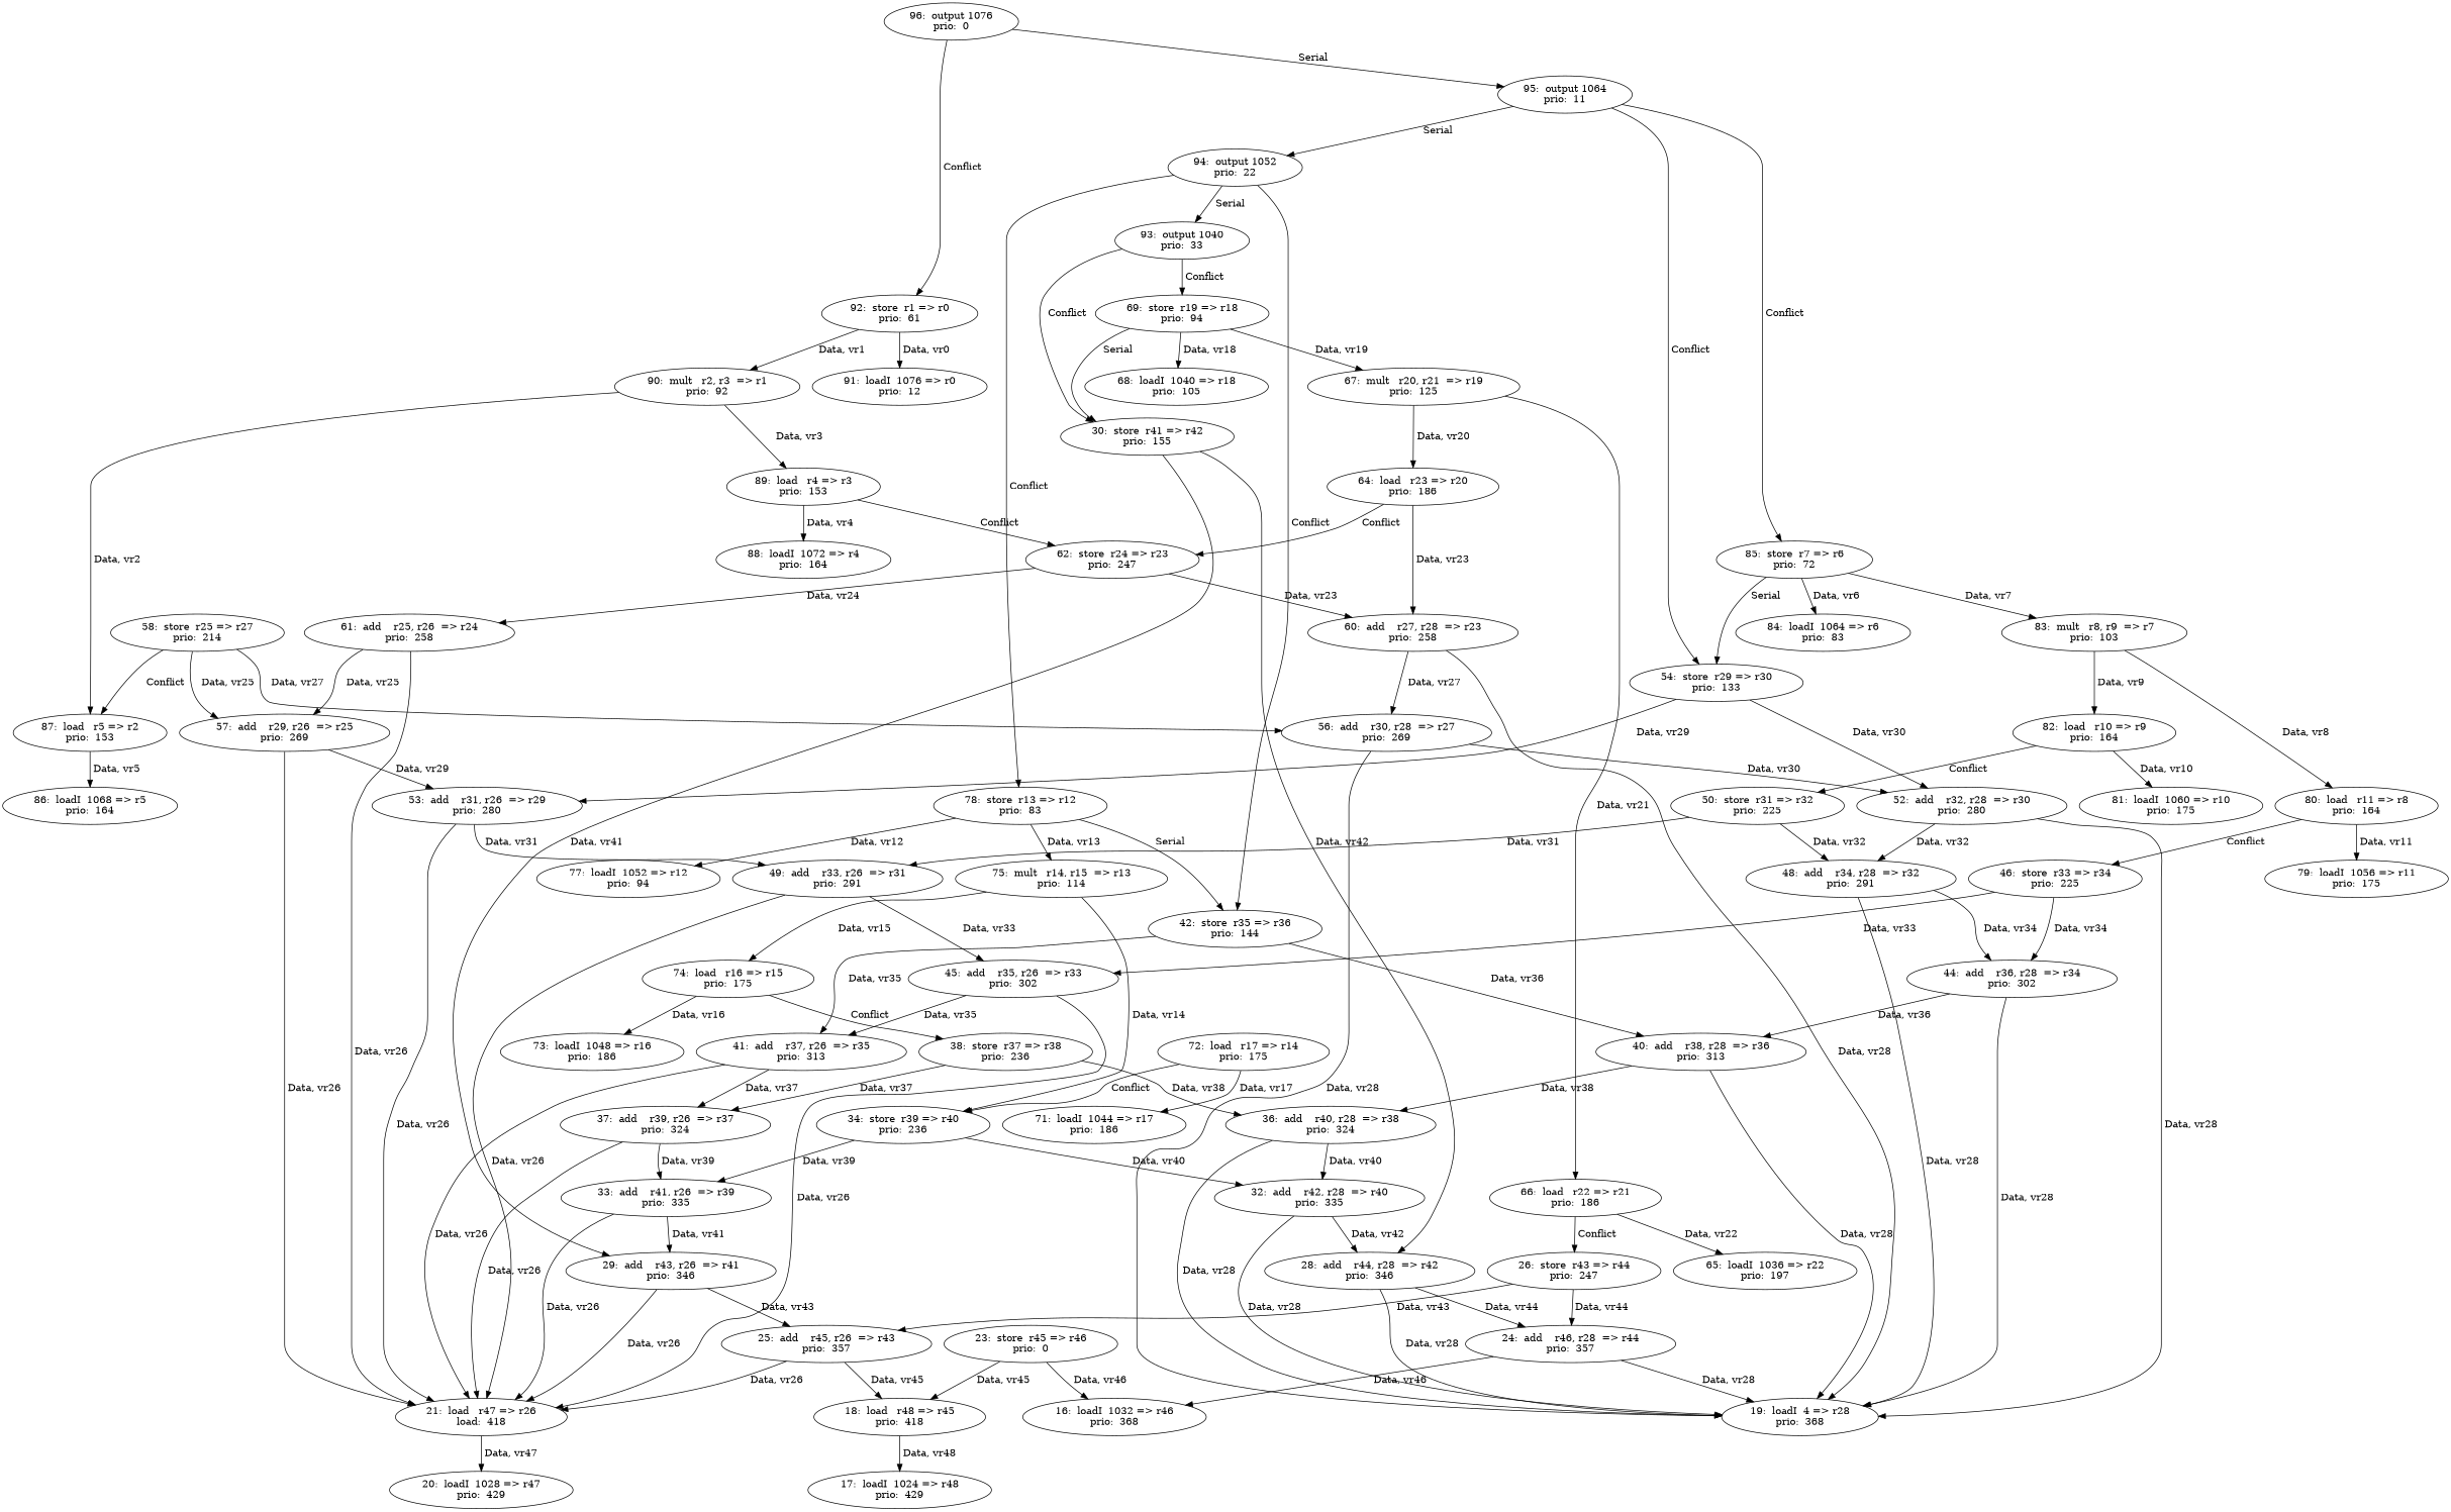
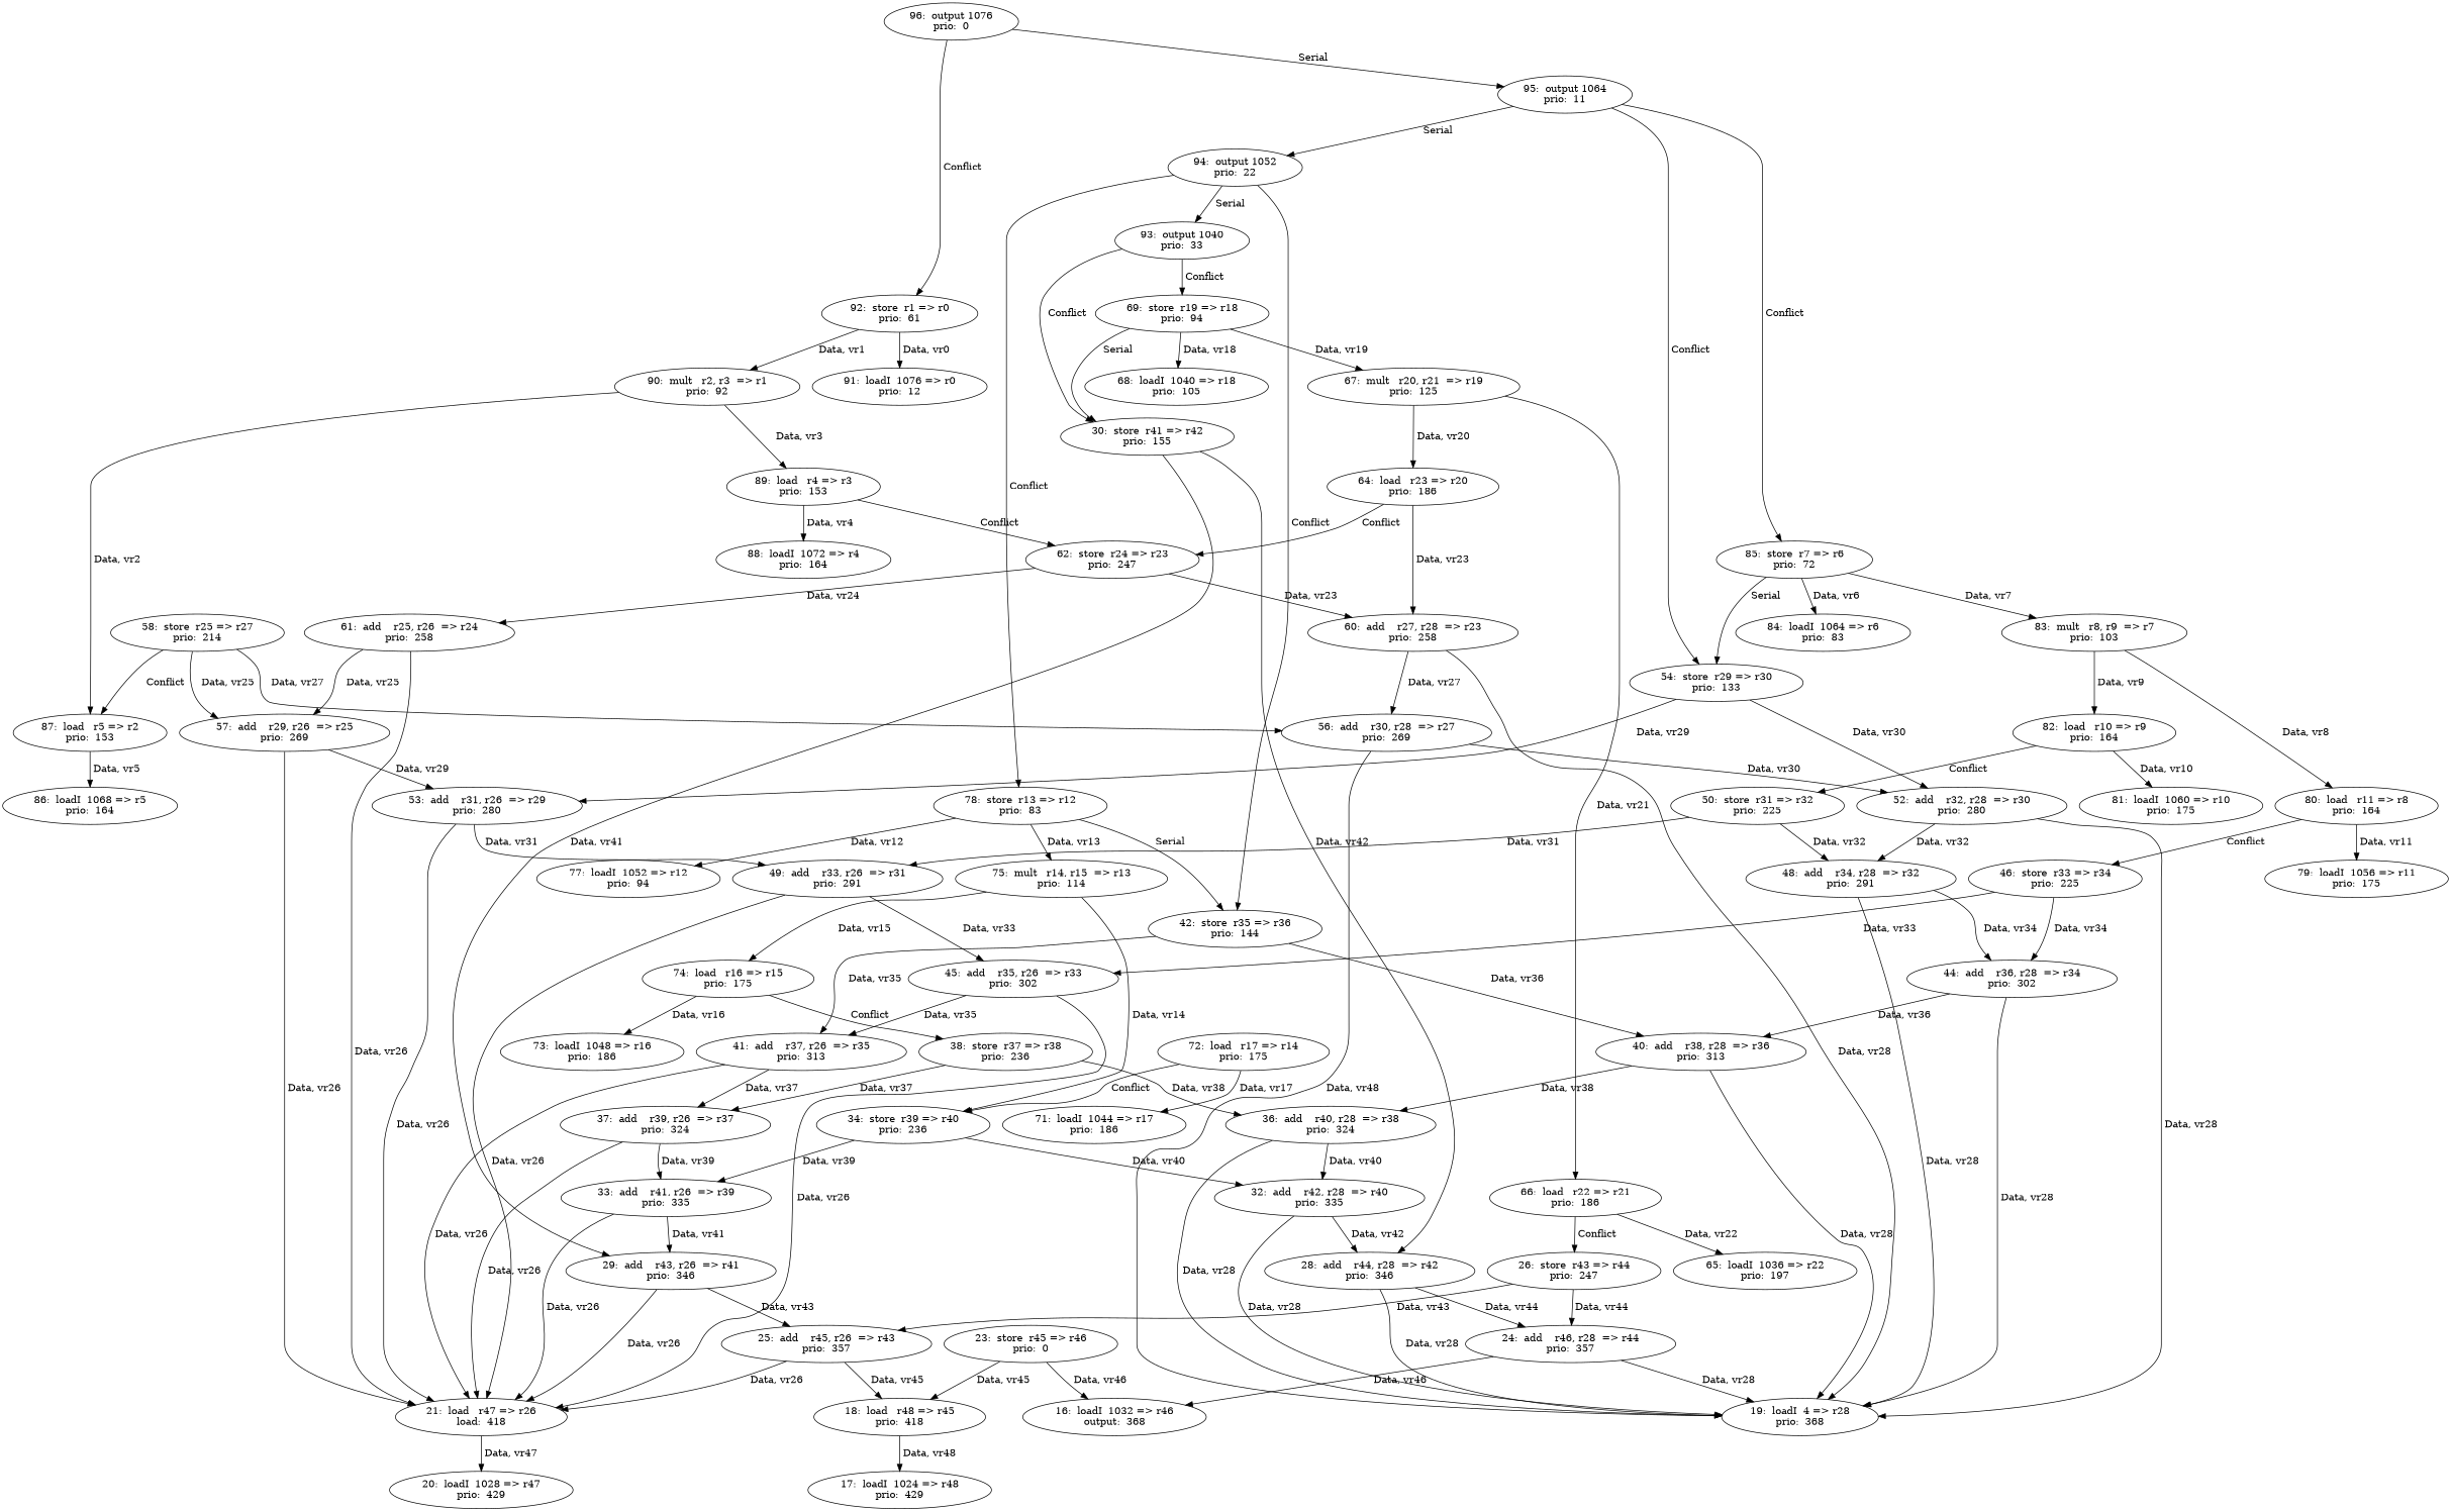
  digraph {
-   n1 [label="16:  loadI  1032 => r46\nprio:  368"]
+   n1 [label="16:  loadI  1032 => r46\noutput:  368"]
    n2 [label="17:  loadI  1024 => r48\nprio:  429"]
    n3 [label="18:  load   r48 => r45\nprio:  418"]
    n4 [label="19:  loadI  4 => r28\nprio:  368"]
    n5 [label="20:  loadI  1028 => r47\nprio:  429"]
    n6 [label="21:  load   r47 => r26\nload:  418"]
    n7 [label="23:  store  r45 => r46\nprio:  0"]
    n8 [label="24:  add    r46, r28  => r44\nprio:  357"]
    n9 [label="25:  add    r45, r26  => r43\nprio:  357"]
    n10 [label="26:  store  r43 => r44\nprio:  247"]
    n11 [label="28:  add    r44, r28  => r42\nprio:  346"]
    n12 [label="29:  add    r43, r26  => r41\nprio:  346"]
    n13 [label="30:  store  r41 => r42\nprio:  155"]
    n14 [label="32:  add    r42, r28  => r40\nprio:  335"]
    n15 [label="33:  add    r41, r26  => r39\nprio:  335"]
    n16 [label="34:  store  r39 => r40\nprio:  236"]
    n17 [label="36:  add    r40, r28  => r38\nprio:  324"]
    n18 [label="37:  add    r39, r26  => r37\nprio:  324"]
    n19 [label="38:  store  r37 => r38\nprio:  236"]
    n20 [label="40:  add    r38, r28  => r36\nprio:  313"]
    n21 [label="41:  add    r37, r26  => r35\nprio:  313"]
    n22 [label="42:  store  r35 => r36\nprio:  144"]
    n23 [label="44:  add    r36, r28  => r34\nprio:  302"]
    n24 [label="45:  add    r35, r26  => r33\nprio:  302"]
    n25 [label="46:  store  r33 => r34\nprio:  225"]
    n26 [label="48:  add    r34, r28  => r32\nprio:  291"]
    n27 [label="49:  add    r33, r26  => r31\nprio:  291"]
    n28 [label="50:  store  r31 => r32\nprio:  225"]
    n29 [label="52:  add    r32, r28  => r30\nprio:  280"]
    n30 [label="53:  add    r31, r26  => r29\nprio:  280"]
    n31 [label="54:  store  r29 => r30\nprio:  133"]
    n32 [label="56:  add    r30, r28  => r27\nprio:  269"]
    n33 [label="57:  add    r29, r26  => r25\nprio:  269"]
    n34 [label="58:  store  r25 => r27\nprio:  214"]
    n35 [label="87:  load   r5 => r2\nprio:  153"]
    n36 [label="60:  add    r27, r28  => r23\nprio:  258"]
    n37 [label="61:  add    r25, r26  => r24\nprio:  258"]
    n38 [label="62:  store  r24 => r23\nprio:  247"]
    n39 [label="64:  load   r23 => r20\nprio:  186"]
    n40 [label="65:  loadI  1036 => r22\nprio:  197"]
    n41 [label="66:  load   r22 => r21\nprio:  186"]
    n42 [label="67:  mult   r20, r21  => r19\nprio:  125"]
    n43 [label="68:  loadI  1040 => r18\nprio:  105"]
    n44 [label="69:  store  r19 => r18\nprio:  94"]
    n45 [label="71:  loadI  1044 => r17\nprio:  186"]
    n46 [label="72:  load   r17 => r14\nprio:  175"]
    n47 [label="73:  loadI  1048 => r16\nprio:  186"]
    n48 [label="74:  load   r16 => r15\nprio:  175"]
    n49 [label="75:  mult   r14, r15  => r13\nprio:  114"]
    n50 [label="77:  loadI  1052 => r12\nprio:  94"]
    n51 [label="78:  store  r13 => r12\nprio:  83"]
    n52 [label="79:  loadI  1056 => r11\nprio:  175"]
    n53 [label="80:  load   r11 => r8\nprio:  164"]
    n54 [label="81:  loadI  1060 => r10\nprio:  175"]
    n55 [label="82:  load   r10 => r9\nprio:  164"]
    n56 [label="83:  mult   r8, r9  => r7\nprio:  103"]
    n57 [label="84:  loadI  1064 => r6\nprio:  83"]
    n58 [label="85:  store  r7 => r6\nprio:  72"]
    n59 [label="86:  loadI  1068 => r5\nprio:  164"]
    n60 [label="88:  loadI  1072 => r4\nprio:  164"]
    n61 [label="89:  load   r4 => r3\nprio:  153"]
    n62 [label="90:  mult   r2, r3  => r1\nprio:  92"]
    n63 [label="91:  loadI  1076 => r0\nprio:  12"]
    n64 [label="92:  store  r1 => r0\nprio:  61"]
    n65 [label="93:  output 1040\nprio:  33"]
    n66 [label="94:  output 1052\nprio:  22"]
    n67 [label="95:  output 1064\nprio:  11"]
    n68 [label="96:  output 1076\nprio:  0"]
    n3 -> n2 [label=" Data, vr48"]
    n6 -> n5 [label=" Data, vr47"]
    n7 -> n1 [label=" Data, vr46"]
    n7 -> n3 [label=" Data, vr45"]
    n8 -> n1 [label=" Data, vr46"]
    n8 -> n4 [label=" Data, vr28"]
    n9 -> n3 [label=" Data, vr45"]
    n9 -> n6 [label=" Data, vr26"]
    n10 -> n8 [label=" Data, vr44"]
    n10 -> n9 [label=" Data, vr43"]
    n11 -> n4 [label=" Data, vr28"]
    n11 -> n8 [label=" Data, vr44"]
    n12 -> n6 [label=" Data, vr26"]
    n12 -> n9 [label=" Data, vr43"]
    n13 -> n11 [label=" Data, vr42"]
    n13 -> n12 [label=" Data, vr41"]
    n14 -> n4 [label=" Data, vr28"]
    n14 -> n11 [label=" Data, vr42"]
    n15 -> n6 [label=" Data, vr26"]
    n15 -> n12 [label=" Data, vr41"]
    n16 -> n14 [label=" Data, vr40"]
    n16 -> n15 [label=" Data, vr39"]
    n17 -> n4 [label=" Data, vr28"]
    n17 -> n14 [label=" Data, vr40"]
    n18 -> n6 [label=" Data, vr26"]
    n18 -> n15 [label=" Data, vr39"]
    n19 -> n17 [label=" Data, vr38"]
    n19 -> n18 [label=" Data, vr37"]
    n20 -> n4 [label=" Data, vr28"]
    n20 -> n17 [label=" Data, vr38"]
    n21 -> n6 [label=" Data, vr26"]
    n21 -> n18 [label=" Data, vr37"]
    n22 -> n20 [label=" Data, vr36"]
    n22 -> n21 [label=" Data, vr35"]
    n23 -> n4 [label=" Data, vr28"]
    n23 -> n20 [label=" Data, vr36"]
    n24 -> n6 [label=" Data, vr26"]
    n24 -> n21 [label=" Data, vr35"]
    n25 -> n23 [label=" Data, vr34"]
    n25 -> n24 [label=" Data, vr33"]
    n26 -> n4 [label=" Data, vr28"]
    n26 -> n23 [label=" Data, vr34"]
    n27 -> n6 [label=" Data, vr26"]
    n27 -> n24 [label=" Data, vr33"]
    n28 -> n26 [label=" Data, vr32"]
    n28 -> n27 [label=" Data, vr31"]
    n29 -> n4 [label=" Data, vr28"]
    n29 -> n26 [label=" Data, vr32"]
    n30 -> n6 [label=" Data, vr26"]
    n30 -> n27 [label=" Data, vr31"]
    n31 -> n29 [label=" Data, vr30"]
    n31 -> n30 [label=" Data, vr29"]
-   n32 -> n4 [label=" Data, vr28"]
+   n32 -> n4 [label=" Data, vr48"]
    n32 -> n29 [label=" Data, vr30"]
    n33 -> n6 [label=" Data, vr26"]
    n33 -> n30 [label=" Data, vr29"]
    n34 -> n32 [label=" Data, vr27"]
    n34 -> n33 [label=" Data, vr25"]
    n34 -> n35 [label=" Conflict "]
    n35 -> n59 [label=" Data, vr5"]
    n36 -> n4 [label=" Data, vr28"]
    n36 -> n32 [label=" Data, vr27"]
    n37 -> n6 [label=" Data, vr26"]
    n37 -> n33 [label=" Data, vr25"]
    n38 -> n36 [label=" Data, vr23"]
    n38 -> n37 [label=" Data, vr24"]
    n39 -> n36 [label=" Data, vr23"]
    n39 -> n38 [label=" Conflict "]
    n41 -> n10 [label=" Conflict "]
    n41 -> n40 [label=" Data, vr22"]
    n42 -> n39 [label=" Data, vr20"]
    n42 -> n41 [label=" Data, vr21"]
    n44 -> n13 [label=" Serial "]
    n44 -> n42 [label=" Data, vr19"]
    n44 -> n43 [label=" Data, vr18"]
    n46 -> n16 [label=" Conflict "]
    n46 -> n45 [label=" Data, vr17"]
    n48 -> n19 [label=" Conflict "]
    n48 -> n47 [label=" Data, vr16"]
    n49 -> n16 [label=" Data, vr14"]
    n49 -> n48 [label=" Data, vr15"]
    n51 -> n22 [label=" Serial "]
    n51 -> n49 [label=" Data, vr13"]
    n51 -> n50 [label=" Data, vr12"]
    n53 -> n25 [label=" Conflict "]
    n53 -> n52 [label=" Data, vr11"]
    n55 -> n28 [label=" Conflict "]
    n55 -> n54 [label=" Data, vr10"]
    n56 -> n53 [label=" Data, vr8"]
    n56 -> n55 [label=" Data, vr9"]
    n58 -> n31 [label=" Serial "]
    n58 -> n56 [label=" Data, vr7"]
    n58 -> n57 [label=" Data, vr6"]
    n61 -> n38 [label=" Conflict "]
    n61 -> n60 [label=" Data, vr4"]
    n62 -> n35 [label=" Data, vr2"]
    n62 -> n61 [label=" Data, vr3"]
    n64 -> n62 [label=" Data, vr1"]
    n64 -> n63 [label=" Data, vr0"]
    n65 -> n13 [label=" Conflict "]
    n65 -> n44 [label=" Conflict "]
    n66 -> n22 [label=" Conflict "]
    n66 -> n51 [label=" Conflict "]
    n66 -> n65 [label=" Serial "]
    n67 -> n31 [label=" Conflict "]
    n67 -> n58 [label=" Conflict "]
    n67 -> n66 [label=" Serial "]
    n68 -> n64 [label=" Conflict "]
    n68 -> n67 [label=" Serial "]
  }
